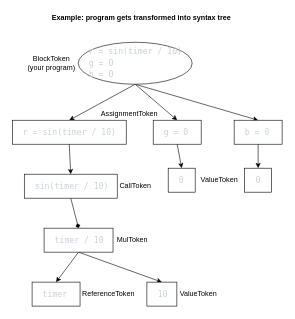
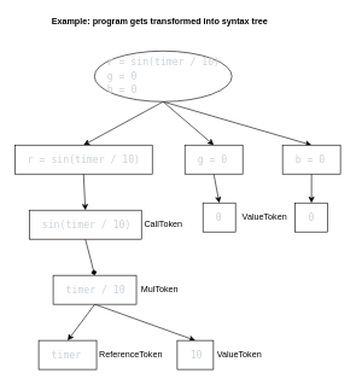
  <mxCell id="0" />
  <mxCell id="1" parent="0" />
  <mxCell id="2" style="rounded=0;orthogonalLoop=1;jettySize=auto;html=1;exitX=0.5;exitY=1;exitDx=0;exitDy=0;entryX=0.5;entryY=0;entryDx=0;entryDy=0;" edge="1" parent="1" source="5" target="7"><mxGeometry relative="1" as="geometry" /></mxCell>
  <mxCell id="3" style="edgeStyle=none;rounded=0;orthogonalLoop=1;jettySize=auto;html=1;exitX=0.5;exitY=1;exitDx=0;exitDy=0;entryX=0.5;entryY=0;entryDx=0;entryDy=0;" edge="1" parent="1" source="5" target="9"><mxGeometry relative="1" as="geometry" /></mxCell>
  <mxCell id="4" style="edgeStyle=none;rounded=0;orthogonalLoop=1;jettySize=auto;html=1;exitX=0.5;exitY=1;exitDx=0;exitDy=0;entryX=0.5;entryY=0;entryDx=0;entryDy=0;" edge="1" parent="1" source="5" target="11"><mxGeometry relative="1" as="geometry" /></mxCell>
  <mxCell id="5" value="&lt;pre style=&quot;box-sizing: border-box ; font-family: , &amp;quot;consolas&amp;quot; , &amp;quot;liberation mono&amp;quot; , &amp;quot;menlo&amp;quot; , monospace ; font-size: 13.6px ; margin-top: 0px ; margin-bottom: 0px ; overflow-wrap: normal ; padding: 16px ; overflow: auto ; line-height: 1.45 ; border-radius: 6px ; word-break: normal ; color: rgb(201 , 209 , 217)&quot;&gt;r = sin(timer / &lt;span class=&quot;pl-c1&quot; style=&quot;box-sizing: border-box&quot;&gt;10&lt;/span&gt;)&lt;br&gt;g = &lt;span class=&quot;pl-c1&quot; style=&quot;box-sizing: border-box&quot;&gt;0&lt;/span&gt;&lt;br&gt;b = &lt;span class=&quot;pl-c1&quot; style=&quot;box-sizing: border-box&quot;&gt;0&lt;/span&gt;&lt;/pre&gt;" style="ellipse;whiteSpace=wrap;html=1;align=left;" vertex="1" parent="1"><mxGeometry x="130" y="70" width="190" height="70" as="geometry" /></mxCell>
  <mxCell id="6" style="edgeStyle=none;rounded=0;orthogonalLoop=1;jettySize=auto;html=1;exitX=0.5;exitY=1;exitDx=0;exitDy=0;entryX=0.5;entryY=0;entryDx=0;entryDy=0;" edge="1" parent="1" source="7" target="13"><mxGeometry relative="1" as="geometry" /></mxCell>
  <mxCell id="7" value="&lt;pre style=&quot;box-sizing: border-box ; font-family: , &amp;#34;consolas&amp;#34; , &amp;#34;liberation mono&amp;#34; , &amp;#34;menlo&amp;#34; , monospace ; font-size: 13.6px ; margin-top: 0px ; margin-bottom: 0px ; overflow-wrap: normal ; padding: 16px ; overflow: auto ; line-height: 1.45 ; border-radius: 6px ; word-break: normal ; color: rgb(201 , 209 , 217)&quot;&gt;r = sin(timer / &lt;span class=&quot;pl-c1&quot; style=&quot;box-sizing: border-box&quot;&gt;10&lt;/span&gt;)&lt;br&gt;&lt;/pre&gt;" style="rounded=0;whiteSpace=wrap;html=1;align=left;" vertex="1" parent="1"><mxGeometry x="20" y="200" width="190" height="40" as="geometry" /></mxCell>
  <mxCell id="8" style="edgeStyle=none;rounded=0;orthogonalLoop=1;jettySize=auto;html=1;exitX=0.5;exitY=1;exitDx=0;exitDy=0;entryX=0.5;entryY=0;entryDx=0;entryDy=0;" edge="1" parent="1" source="9" target="19"><mxGeometry relative="1" as="geometry" /></mxCell>
  <mxCell id="9" value="&lt;pre style=&quot;box-sizing: border-box ; font-family: , &amp;#34;consolas&amp;#34; , &amp;#34;liberation mono&amp;#34; , &amp;#34;menlo&amp;#34; , monospace ; font-size: 13.6px ; margin-top: 0px ; margin-bottom: 0px ; overflow-wrap: normal ; padding: 16px ; overflow: auto ; line-height: 1.45 ; border-radius: 6px ; word-break: normal ; color: rgb(201 , 209 , 217)&quot;&gt;g = 0&lt;/pre&gt;" style="rounded=0;whiteSpace=wrap;html=1;align=left;" vertex="1" parent="1"><mxGeometry x="255" y="200" width="80" height="40" as="geometry" /></mxCell>
  <mxCell id="10" style="edgeStyle=none;rounded=0;orthogonalLoop=1;jettySize=auto;html=1;exitX=0.5;exitY=1;exitDx=0;exitDy=0;entryX=0.5;entryY=0;entryDx=0;entryDy=0;" edge="1" parent="1" source="11" target="20"><mxGeometry relative="1" as="geometry" /></mxCell>
  <mxCell id="11" value="&lt;pre style=&quot;box-sizing: border-box ; font-family: , &amp;#34;consolas&amp;#34; , &amp;#34;liberation mono&amp;#34; , &amp;#34;menlo&amp;#34; , monospace ; font-size: 13.6px ; margin-top: 0px ; margin-bottom: 0px ; overflow-wrap: normal ; padding: 16px ; overflow: auto ; line-height: 1.45 ; border-radius: 6px ; word-break: normal ; color: rgb(201 , 209 , 217)&quot;&gt;b = 0&lt;/pre&gt;" style="rounded=0;whiteSpace=wrap;html=1;align=left;" vertex="1" parent="1"><mxGeometry x="390" y="200" width="80" height="40" as="geometry" /></mxCell>
  <mxCell id="12" style="edgeStyle=none;rounded=0;orthogonalLoop=1;jettySize=auto;html=1;exitX=0.5;exitY=1;exitDx=0;exitDy=0;entryX=0.5;entryY=0;entryDx=0;entryDy=0;endArrow=diamond;" edge="1" parent="1" source="13" target="16"><mxGeometry relative="1" as="geometry" /></mxCell>
  <mxCell id="13" value="&lt;pre style=&quot;box-sizing: border-box ; font-family: , &amp;#34;consolas&amp;#34; , &amp;#34;liberation mono&amp;#34; , &amp;#34;menlo&amp;#34; , monospace ; font-size: 13.6px ; margin-top: 0px ; margin-bottom: 0px ; overflow-wrap: normal ; padding: 16px ; overflow: auto ; line-height: 1.45 ; border-radius: 6px ; word-break: normal ; color: rgb(201 , 209 , 217)&quot;&gt;sin(timer / 10)&lt;/pre&gt;" style="rounded=0;whiteSpace=wrap;html=1;align=left;" vertex="1" parent="1"><mxGeometry x="40" y="290" width="155" height="40" as="geometry" /></mxCell>
  <mxCell id="14" style="edgeStyle=none;rounded=0;orthogonalLoop=1;jettySize=auto;html=1;exitX=0.5;exitY=1;exitDx=0;exitDy=0;entryX=0.5;entryY=0;entryDx=0;entryDy=0;" edge="1" parent="1" source="16" target="17"><mxGeometry relative="1" as="geometry" /></mxCell>
  <mxCell id="15" style="edgeStyle=none;rounded=0;orthogonalLoop=1;jettySize=auto;html=1;exitX=0.5;exitY=1;exitDx=0;exitDy=0;entryX=0.5;entryY=0;entryDx=0;entryDy=0;" edge="1" parent="1" source="16" target="18"><mxGeometry relative="1" as="geometry" /></mxCell>
  <mxCell id="16" value="&lt;pre style=&quot;box-sizing: border-box ; font-family: , &amp;#34;consolas&amp;#34; , &amp;#34;liberation mono&amp;#34; , &amp;#34;menlo&amp;#34; , monospace ; font-size: 13.6px ; margin-top: 0px ; margin-bottom: 0px ; overflow-wrap: normal ; padding: 16px ; overflow: auto ; line-height: 1.45 ; border-radius: 6px ; word-break: normal ; color: rgb(201 , 209 , 217)&quot;&gt;timer / 10&lt;/pre&gt;" style="rounded=0;whiteSpace=wrap;html=1;align=left;" vertex="1" parent="1"><mxGeometry x="73" y="380" width="115" height="40" as="geometry" /></mxCell>
  <mxCell id="17" value="&lt;pre style=&quot;box-sizing: border-box ; font-family: , &amp;#34;consolas&amp;#34; , &amp;#34;liberation mono&amp;#34; , &amp;#34;menlo&amp;#34; , monospace ; font-size: 13.6px ; margin-top: 0px ; margin-bottom: 0px ; overflow-wrap: normal ; padding: 16px ; overflow: auto ; line-height: 1.45 ; border-radius: 6px ; word-break: normal ; color: rgb(201 , 209 , 217)&quot;&gt;timer&lt;/pre&gt;" style="rounded=0;whiteSpace=wrap;html=1;align=left;" vertex="1" parent="1"><mxGeometry x="53" y="470" width="80" height="40" as="geometry" /></mxCell>
  <mxCell id="18" value="&lt;pre style=&quot;box-sizing: border-box ; font-family: , &amp;#34;consolas&amp;#34; , &amp;#34;liberation mono&amp;#34; , &amp;#34;menlo&amp;#34; , monospace ; font-size: 13.6px ; margin-top: 0px ; margin-bottom: 0px ; overflow-wrap: normal ; padding: 16px ; overflow: auto ; line-height: 1.45 ; border-radius: 6px ; word-break: normal ; color: rgb(201 , 209 , 217)&quot;&gt;10&lt;/pre&gt;" style="rounded=0;whiteSpace=wrap;html=1;align=left;" vertex="1" parent="1"><mxGeometry x="244.5" y="470" width="50" height="40" as="geometry" /></mxCell>
  <mxCell id="19" value="&lt;pre style=&quot;box-sizing: border-box ; font-family: , &amp;#34;consolas&amp;#34; , &amp;#34;liberation mono&amp;#34; , &amp;#34;menlo&amp;#34; , monospace ; font-size: 13.6px ; margin-top: 0px ; margin-bottom: 0px ; overflow-wrap: normal ; padding: 16px ; overflow: auto ; line-height: 1.45 ; border-radius: 6px ; word-break: normal ; color: rgb(201 , 209 , 217)&quot;&gt;0&lt;/pre&gt;" style="rounded=0;whiteSpace=wrap;html=1;align=left;" vertex="1" parent="1"><mxGeometry x="280" y="280" width="45" height="40" as="geometry" /></mxCell>
  <mxCell id="20" value="&lt;pre style=&quot;box-sizing: border-box ; font-family: , &amp;#34;consolas&amp;#34; , &amp;#34;liberation mono&amp;#34; , &amp;#34;menlo&amp;#34; , monospace ; font-size: 13.6px ; margin-top: 0px ; margin-bottom: 0px ; overflow-wrap: normal ; padding: 16px ; overflow: auto ; line-height: 1.45 ; border-radius: 6px ; word-break: normal ; color: rgb(201 , 209 , 217)&quot;&gt;0&lt;/pre&gt;" style="rounded=0;whiteSpace=wrap;html=1;align=left;" vertex="1" parent="1"><mxGeometry x="407.5" y="280" width="45" height="40" as="geometry" /></mxCell>
- <mxCell id="21" value="AssignmentToken" style="text;html=1;align=center;verticalAlign=middle;resizable=0;points=[];autosize=1;" vertex="1" parent="1"><mxGeometry x="160" y="180" width="110" height="20" as="geometry" /></mxCell>
  <mxCell id="22" value="CallToken" style="text;html=1;align=center;verticalAlign=middle;resizable=0;points=[];autosize=1;" vertex="1" parent="1"><mxGeometry x="190" y="300" width="70" height="20" as="geometry" /></mxCell>
  <mxCell id="23" value="MulToken" style="text;html=1;align=center;verticalAlign=middle;resizable=0;points=[];autosize=1;" vertex="1" parent="1"><mxGeometry x="185" y="390" width="70" height="20" as="geometry" /></mxCell>
  <mxCell id="24" value="ReferenceToken" style="text;html=1;align=center;verticalAlign=middle;resizable=0;points=[];autosize=1;" vertex="1" parent="1"><mxGeometry x="130" y="480" width="100" height="20" as="geometry" /></mxCell>
  <mxCell id="25" value="ValueToken" style="text;html=1;align=center;verticalAlign=middle;resizable=0;points=[];autosize=1;" vertex="1" parent="1"><mxGeometry x="290" y="480" width="80" height="20" as="geometry" /></mxCell>
  <mxCell id="26" value="ValueToken" style="text;html=1;align=center;verticalAlign=middle;resizable=0;points=[];autosize=1;" vertex="1" parent="1"><mxGeometry x="325" y="290" width="80" height="20" as="geometry" /></mxCell>
- <mxCell id="27" value="BlockToken&lt;br&gt;(your program)" style="text;html=1;align=center;verticalAlign=middle;resizable=0;points=[];autosize=1;" vertex="1" parent="1"><mxGeometry x="40" y="90" width="90" height="30" as="geometry" /></mxCell>
- <mxCell id="28" value="Example: program gets transformed into syntax tree" style="text;html=1;align=center;verticalAlign=middle;resizable=0;points=[];autosize=1;fontStyle=1" vertex="1" parent="1"><mxGeometry x="80" y="20" width="310" height="20" as="geometry" /></mxCell>
+ <mxCell id="28" value="Example: program gets transformed into syntax tree" style="text;html=1;align=center;verticalAlign=middle;resizable=0;points=[];autosize=1;fontStyle=1" vertex="1" parent="1"><mxGeometry x="65" y="20" width="310" height="20" as="geometry" /></mxCell>
